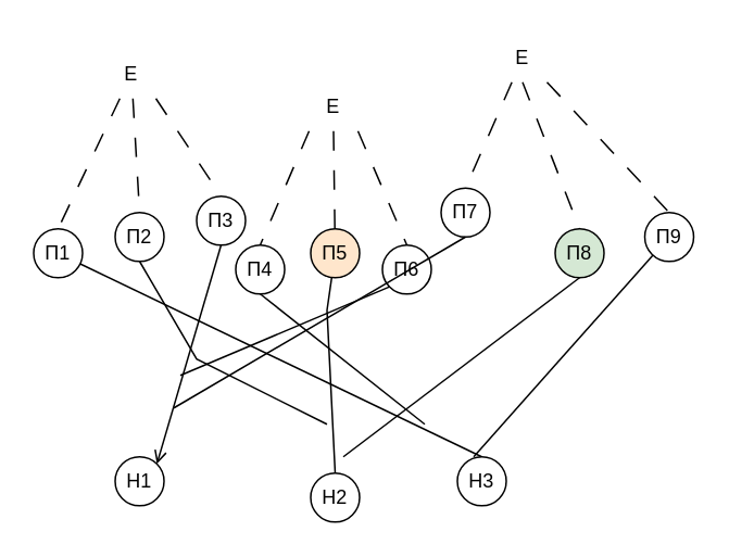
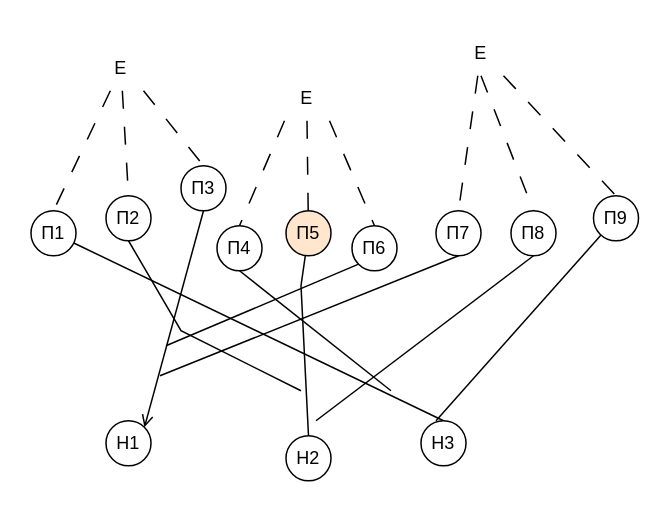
  <mxCell id="0" />
  <mxCell id="1" parent="0" />
  <mxCell id="2" style="rounded=0;orthogonalLoop=1;jettySize=auto;html=1;entryX=0.5;entryY=0;entryDx=0;entryDy=0;dashed=1;dashPattern=12 12;endArrow=none;endFill=0;" edge="1" parent="1" source="4" target="9"><mxGeometry relative="1" as="geometry" /></mxCell>
  <mxCell id="3" style="rounded=0;orthogonalLoop=1;jettySize=auto;html=1;entryX=0.5;entryY=0;entryDx=0;entryDy=0;endArrow=none;endFill=0;dashed=1;dashPattern=12 12;" edge="1" parent="1" source="4" target="11"><mxGeometry relative="1" as="geometry" /></mxCell>
  <mxCell id="4" value="Е" style="text;html=1;strokeColor=none;fillColor=none;align=center;verticalAlign=middle;whiteSpace=wrap;rounded=0;dashed=1;" vertex="1" parent="1"><mxGeometry x="50" y="30" width="60" height="30" as="geometry" /></mxCell>
  <mxCell id="5" value="Е" style="text;html=1;strokeColor=none;fillColor=none;align=center;verticalAlign=middle;whiteSpace=wrap;rounded=0;" vertex="1" parent="1"><mxGeometry x="174" y="50" width="60" height="30" as="geometry" /></mxCell>
  <mxCell id="6" value="Е" style="text;html=1;strokeColor=none;fillColor=none;align=center;verticalAlign=middle;whiteSpace=wrap;rounded=0;" vertex="1" parent="1"><mxGeometry x="290" y="20" width="60" height="30" as="geometry" /></mxCell>
  <mxCell id="7" style="rounded=0;orthogonalLoop=1;jettySize=auto;html=1;endArrow=open;endFill=0;exitX=0.5;exitY=1;exitDx=0;exitDy=0;entryX=1;entryY=0;entryDx=0;entryDy=0;" edge="1" parent="1" source="12" target="30"><mxGeometry relative="1" as="geometry"><mxPoint x="100" y="240" as="targetPoint" /></mxGeometry></mxCell>
  <mxCell id="8" style="rounded=0;orthogonalLoop=1;jettySize=auto;html=1;entryX=0.5;entryY=0;entryDx=0;entryDy=0;endArrow=none;endFill=0;" edge="1" parent="1" source="9" target="32"><mxGeometry relative="1" as="geometry" /></mxCell>
  <mxCell id="9" value="П1" style="ellipse;whiteSpace=wrap;html=1;aspect=fixed;" vertex="1" parent="1"><mxGeometry x="20" y="140" width="30" height="30" as="geometry" /></mxCell>
  <mxCell id="10" style="rounded=0;orthogonalLoop=1;jettySize=auto;html=1;endArrow=none;endFill=0;" edge="1" parent="1"><mxGeometry relative="1" as="geometry"><mxPoint x="200" y="260" as="targetPoint" /><mxPoint x="85" y="160" as="sourcePoint" /><Array as="points"><mxPoint x="120" y="220" /></Array></mxGeometry></mxCell>
  <mxCell id="11" value="П2" style="ellipse;whiteSpace=wrap;html=1;aspect=fixed;" vertex="1" parent="1"><mxGeometry x="70" y="130" width="30" height="30" as="geometry" /></mxCell>
- <mxCell id="12" value="П3" style="ellipse;whiteSpace=wrap;html=1;aspect=fixed;" vertex="1" parent="1"><mxGeometry x="120" y="120" width="30" height="30" as="geometry" /></mxCell>
+ <mxCell id="12" value="П3" style="ellipse;whiteSpace=wrap;html=1;aspect=fixed;" vertex="1" parent="1"><mxGeometry x="120" y="110" width="30" height="30" as="geometry" /></mxCell>
  <mxCell id="13" style="rounded=0;orthogonalLoop=1;jettySize=auto;html=1;exitX=0.5;exitY=1;exitDx=0;exitDy=0;endArrow=none;endFill=0;" edge="1" parent="1" source="14"><mxGeometry relative="1" as="geometry"><mxPoint x="260" y="260" as="targetPoint" /></mxGeometry></mxCell>
  <mxCell id="14" value="П4" style="ellipse;whiteSpace=wrap;html=1;aspect=fixed;" vertex="1" parent="1"><mxGeometry x="144" y="150" width="30" height="30" as="geometry" /></mxCell>
  <mxCell id="15" style="rounded=0;orthogonalLoop=1;jettySize=auto;html=1;endArrow=none;endFill=0;entryX=0.5;entryY=0;entryDx=0;entryDy=0;" edge="1" parent="1" source="16" target="31"><mxGeometry relative="1" as="geometry"><mxPoint x="180" y="200" as="targetPoint" /><Array as="points"><mxPoint x="200" y="190" /></Array></mxGeometry></mxCell>
  <mxCell id="16" value="П5" style="ellipse;whiteSpace=wrap;html=1;aspect=fixed;fillColor=#ffe6cc;" vertex="1" parent="1"><mxGeometry x="190" y="140" width="30" height="30" as="geometry" /></mxCell>
  <mxCell id="17" value="П6" style="ellipse;whiteSpace=wrap;html=1;aspect=fixed;" vertex="1" parent="1"><mxGeometry x="234" y="150" width="30" height="30" as="geometry" /></mxCell>
- <mxCell id="18" value="П7" style="ellipse;whiteSpace=wrap;html=1;aspect=fixed;" vertex="1" parent="1"><mxGeometry x="270" y="115" width="30" height="30" as="geometry" /></mxCell>
+ <mxCell id="18" value="П7" style="ellipse;whiteSpace=wrap;html=1;aspect=fixed;" vertex="1" parent="1"><mxGeometry x="290" y="140" width="30" height="30" as="geometry" /></mxCell>
  <mxCell id="19" style="rounded=0;orthogonalLoop=1;jettySize=auto;html=1;exitX=0.5;exitY=1;exitDx=0;exitDy=0;endArrow=none;endFill=0;" edge="1" parent="1" source="20"><mxGeometry relative="1" as="geometry"><mxPoint x="210" y="280" as="targetPoint" /></mxGeometry></mxCell>
- <mxCell id="20" value="П8" style="ellipse;whiteSpace=wrap;html=1;aspect=fixed;fillColor=#d5e8d4;" vertex="1" parent="1"><mxGeometry x="340" y="140" width="30" height="30" as="geometry" /></mxCell>
+ <mxCell id="20" value="П8" style="ellipse;whiteSpace=wrap;html=1;aspect=fixed;" vertex="1" parent="1"><mxGeometry x="340" y="140" width="30" height="30" as="geometry" /></mxCell>
  <mxCell id="21" style="rounded=0;orthogonalLoop=1;jettySize=auto;html=1;endArrow=none;endFill=0;" edge="1" parent="1" source="22"><mxGeometry relative="1" as="geometry"><mxPoint x="290" y="280" as="targetPoint" /></mxGeometry></mxCell>
  <mxCell id="22" value="П9" style="ellipse;whiteSpace=wrap;html=1;aspect=fixed;" vertex="1" parent="1"><mxGeometry x="395" y="130" width="30" height="30" as="geometry" /></mxCell>
  <mxCell id="23" style="rounded=0;orthogonalLoop=1;jettySize=auto;html=1;entryX=0.5;entryY=0;entryDx=0;entryDy=0;endArrow=none;endFill=0;dashed=1;dashPattern=12 12;exitX=0.75;exitY=1;exitDx=0;exitDy=0;" edge="1" parent="1" source="4" target="12"><mxGeometry relative="1" as="geometry"><mxPoint x="89" y="70" as="sourcePoint" /><mxPoint x="85" y="160" as="targetPoint" /></mxGeometry></mxCell>
  <mxCell id="24" style="rounded=0;orthogonalLoop=1;jettySize=auto;html=1;entryX=0.5;entryY=0;entryDx=0;entryDy=0;endArrow=none;endFill=0;dashed=1;dashPattern=12 12;exitX=0.25;exitY=1;exitDx=0;exitDy=0;" edge="1" parent="1" source="5" target="14"><mxGeometry relative="1" as="geometry"><mxPoint x="105" y="70" as="sourcePoint" /><mxPoint x="125" y="160" as="targetPoint" /></mxGeometry></mxCell>
  <mxCell id="25" style="rounded=0;orthogonalLoop=1;jettySize=auto;html=1;endArrow=none;endFill=0;dashed=1;dashPattern=12 12;exitX=0.5;exitY=1;exitDx=0;exitDy=0;" edge="1" parent="1" source="5" target="16"><mxGeometry relative="1" as="geometry"><mxPoint x="199" y="90" as="sourcePoint" /><mxPoint x="185" y="160" as="targetPoint" /></mxGeometry></mxCell>
  <mxCell id="26" style="rounded=0;orthogonalLoop=1;jettySize=auto;html=1;endArrow=none;endFill=0;dashed=1;dashPattern=12 12;exitX=0.75;exitY=1;exitDx=0;exitDy=0;entryX=0.5;entryY=0;entryDx=0;entryDy=0;" edge="1" parent="1" source="5" target="17"><mxGeometry relative="1" as="geometry"><mxPoint x="214" y="90" as="sourcePoint" /><mxPoint x="226" y="160" as="targetPoint" /></mxGeometry></mxCell>
  <mxCell id="27" style="rounded=0;orthogonalLoop=1;jettySize=auto;html=1;endArrow=none;endFill=0;dashed=1;dashPattern=12 12;entryX=0.5;entryY=0;entryDx=0;entryDy=0;" edge="1" parent="1" source="6" target="18"><mxGeometry relative="1" as="geometry"><mxPoint x="224" y="100" as="sourcePoint" /><mxPoint x="236" y="170" as="targetPoint" /></mxGeometry></mxCell>
  <mxCell id="28" style="rounded=0;orthogonalLoop=1;jettySize=auto;html=1;endArrow=none;endFill=0;dashed=1;dashPattern=12 12;entryX=0.5;entryY=0;entryDx=0;entryDy=0;exitX=0.5;exitY=1;exitDx=0;exitDy=0;" edge="1" parent="1" source="6" target="20"><mxGeometry relative="1" as="geometry"><mxPoint x="320" y="60" as="sourcePoint" /><mxPoint x="325" y="160" as="targetPoint" /></mxGeometry></mxCell>
  <mxCell id="29" style="rounded=0;orthogonalLoop=1;jettySize=auto;html=1;endArrow=none;endFill=0;dashed=1;dashPattern=12 12;entryX=0.5;entryY=0;entryDx=0;entryDy=0;exitX=0.75;exitY=1;exitDx=0;exitDy=0;" edge="1" parent="1" source="6" target="22"><mxGeometry relative="1" as="geometry"><mxPoint x="330" y="60" as="sourcePoint" /><mxPoint x="365" y="150" as="targetPoint" /></mxGeometry></mxCell>
  <mxCell id="30" value="Н1" style="ellipse;whiteSpace=wrap;html=1;aspect=fixed;" vertex="1" parent="1"><mxGeometry x="70" y="280" width="30" height="30" as="geometry" /></mxCell>
  <mxCell id="31" value="Н2" style="ellipse;whiteSpace=wrap;html=1;aspect=fixed;" vertex="1" parent="1"><mxGeometry x="190" y="290" width="30" height="30" as="geometry" /></mxCell>
  <mxCell id="32" value="Н3" style="ellipse;whiteSpace=wrap;html=1;aspect=fixed;" vertex="1" parent="1"><mxGeometry x="280" y="280" width="30" height="30" as="geometry" /></mxCell>
  <mxCell id="33" style="rounded=0;orthogonalLoop=1;jettySize=auto;html=1;endArrow=none;endFill=0;exitX=0;exitY=1;exitDx=0;exitDy=0;" edge="1" parent="1" source="17"><mxGeometry relative="1" as="geometry"><mxPoint x="110" y="230" as="targetPoint" /><mxPoint x="206" y="177" as="sourcePoint" /></mxGeometry></mxCell>
  <mxCell id="34" style="rounded=0;orthogonalLoop=1;jettySize=auto;html=1;endArrow=none;endFill=0;exitX=0.5;exitY=1;exitDx=0;exitDy=0;" edge="1" parent="1" source="18"><mxGeometry relative="1" as="geometry"><mxPoint x="145" y="160" as="sourcePoint" /><mxPoint x="106" y="250" as="targetPoint" /></mxGeometry></mxCell>
